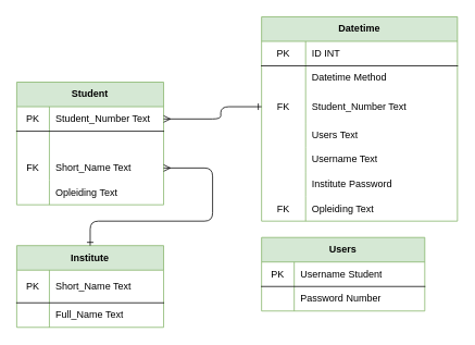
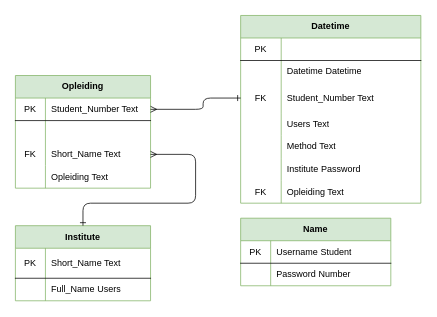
  <mxCell id="0" />
  <mxCell id="1" parent="0" />
- <mxCell id="2" value="Student" style="shape=table;html=1;whiteSpace=wrap;startSize=30;container=1;collapsible=0;childLayout=tableLayout;fixedRows=1;rowLines=0;fontStyle=1;align=center;fillColor=#d5e8d4;strokeColor=#82b366;" parent="1" vertex="1"><mxGeometry x="20" y="100" width="180" height="150" as="geometry" /></mxCell>
+ <mxCell id="2" value="Opleiding" style="shape=table;html=1;whiteSpace=wrap;startSize=30;container=1;collapsible=0;childLayout=tableLayout;fixedRows=1;rowLines=0;fontStyle=1;align=center;fillColor=#d5e8d4;strokeColor=#82b366;" parent="1" vertex="1"><mxGeometry x="20" y="100" width="180" height="150" as="geometry" /></mxCell>
  <mxCell id="3" value="" style="shape=partialRectangle;html=1;whiteSpace=wrap;collapsible=0;dropTarget=0;pointerEvents=0;fillColor=none;top=0;left=0;bottom=1;right=0;points=[[0,0.5],[1,0.5]];portConstraint=eastwest;" parent="2" vertex="1"><mxGeometry y="30" width="180" height="30" as="geometry" /></mxCell>
  <mxCell id="4" value="PK" style="shape=partialRectangle;html=1;whiteSpace=wrap;connectable=0;fillColor=none;top=0;left=0;bottom=0;right=0;overflow=hidden;" parent="3" vertex="1"><mxGeometry width="40" height="30" as="geometry" /></mxCell>
  <mxCell id="5" value="Student_Number Text" style="shape=partialRectangle;html=1;whiteSpace=wrap;connectable=0;fillColor=none;top=0;left=0;bottom=0;right=0;align=left;spacingLeft=6;overflow=hidden;" parent="3" vertex="1"><mxGeometry x="40" width="140" height="30" as="geometry" /></mxCell>
  <mxCell id="6" value="" style="shape=partialRectangle;html=1;whiteSpace=wrap;collapsible=0;dropTarget=0;pointerEvents=0;fillColor=none;top=0;left=0;bottom=0;right=0;points=[[0,0.5],[1,0.5]];portConstraint=eastwest;" parent="2" vertex="1"><mxGeometry y="60" width="180" height="30" as="geometry" /></mxCell>
  <mxCell id="7" value="" style="shape=partialRectangle;html=1;whiteSpace=wrap;connectable=0;fillColor=none;top=0;left=0;bottom=0;right=0;overflow=hidden;" parent="6" vertex="1"><mxGeometry width="40" height="30" as="geometry" /></mxCell>
  <mxCell id="8" value="" style="shape=partialRectangle;html=1;whiteSpace=wrap;collapsible=0;dropTarget=0;pointerEvents=0;fillColor=none;top=0;left=0;bottom=0;right=0;points=[[0,0.5],[1,0.5]];portConstraint=eastwest;" parent="2" vertex="1"><mxGeometry y="90" width="180" height="30" as="geometry" /></mxCell>
  <mxCell id="9" value="FK" style="shape=partialRectangle;html=1;whiteSpace=wrap;connectable=0;fillColor=none;top=0;left=0;bottom=0;right=0;overflow=hidden;" parent="8" vertex="1"><mxGeometry width="40" height="30" as="geometry" /></mxCell>
  <mxCell id="10" value="Short_Name Text" style="shape=partialRectangle;html=1;whiteSpace=wrap;connectable=0;fillColor=none;top=0;left=0;bottom=0;right=0;align=left;spacingLeft=6;overflow=hidden;" parent="8" vertex="1"><mxGeometry x="40" width="140" height="30" as="geometry" /></mxCell>
  <mxCell id="11" value="" style="shape=partialRectangle;html=1;whiteSpace=wrap;collapsible=0;dropTarget=0;pointerEvents=0;fillColor=none;top=0;left=0;bottom=0;right=0;points=[[0,0.5],[1,0.5]];portConstraint=eastwest;" vertex="1" parent="2"><mxGeometry y="120" width="180" height="30" as="geometry" /></mxCell>
  <mxCell id="12" value="" style="shape=partialRectangle;html=1;whiteSpace=wrap;connectable=0;fillColor=none;top=0;left=0;bottom=0;right=0;overflow=hidden;" vertex="1" parent="11"><mxGeometry width="40" height="30" as="geometry" /></mxCell>
  <mxCell id="13" value="Opleiding Text" style="shape=partialRectangle;html=1;whiteSpace=wrap;connectable=0;fillColor=none;top=0;left=0;bottom=0;right=0;align=left;spacingLeft=6;overflow=hidden;" vertex="1" parent="11"><mxGeometry x="40" width="140" height="30" as="geometry" /></mxCell>
  <mxCell id="14" value="Institute" style="shape=table;html=1;whiteSpace=wrap;startSize=30;container=1;collapsible=0;childLayout=tableLayout;fixedRows=1;rowLines=0;fontStyle=1;align=center;fillColor=#d5e8d4;strokeColor=#82b366;" parent="1" vertex="1"><mxGeometry x="20" y="300" width="180" height="100" as="geometry" /></mxCell>
  <mxCell id="15" value="" style="shape=partialRectangle;html=1;whiteSpace=wrap;collapsible=0;dropTarget=0;pointerEvents=0;fillColor=none;top=0;left=0;bottom=1;right=0;points=[[0,0.5],[1,0.5]];portConstraint=eastwest;" parent="14" vertex="1"><mxGeometry y="30" width="180" height="40" as="geometry" /></mxCell>
  <mxCell id="16" value="PK" style="shape=partialRectangle;html=1;whiteSpace=wrap;connectable=0;fillColor=none;top=0;left=0;bottom=0;right=0;overflow=hidden;" parent="15" vertex="1"><mxGeometry width="40" height="40" as="geometry" /></mxCell>
  <mxCell id="17" value="Short_Name Text" style="shape=partialRectangle;html=1;whiteSpace=wrap;connectable=0;fillColor=none;top=0;left=0;bottom=0;right=0;align=left;spacingLeft=6;overflow=hidden;" parent="15" vertex="1"><mxGeometry x="40" width="140" height="40" as="geometry" /></mxCell>
  <mxCell id="18" value="" style="shape=partialRectangle;html=1;whiteSpace=wrap;collapsible=0;dropTarget=0;pointerEvents=0;fillColor=none;top=0;left=0;bottom=0;right=0;points=[[0,0.5],[1,0.5]];portConstraint=eastwest;" parent="14" vertex="1"><mxGeometry y="70" width="180" height="30" as="geometry" /></mxCell>
  <mxCell id="19" value="" style="shape=partialRectangle;html=1;whiteSpace=wrap;connectable=0;fillColor=none;top=0;left=0;bottom=0;right=0;overflow=hidden;" parent="18" vertex="1"><mxGeometry width="40" height="30" as="geometry" /></mxCell>
- <mxCell id="20" value="Full_Name Text" style="shape=partialRectangle;html=1;whiteSpace=wrap;connectable=0;fillColor=none;top=0;left=0;bottom=0;right=0;align=left;spacingLeft=6;overflow=hidden;" parent="18" vertex="1"><mxGeometry x="40" width="140" height="30" as="geometry" /></mxCell>
+ <mxCell id="20" value="Full_Name Users" style="shape=partialRectangle;html=1;whiteSpace=wrap;connectable=0;fillColor=none;top=0;left=0;bottom=0;right=0;align=left;spacingLeft=6;overflow=hidden;" parent="18" vertex="1"><mxGeometry x="40" width="140" height="30" as="geometry" /></mxCell>
  <mxCell id="21" value="Datetime" style="shape=table;html=1;whiteSpace=wrap;startSize=30;container=1;collapsible=0;childLayout=tableLayout;fixedRows=1;rowLines=0;fontStyle=1;align=center;fillColor=#d5e8d4;strokeColor=#82b366;" parent="1" vertex="1"><mxGeometry x="320" y="20" width="240" height="250" as="geometry" /></mxCell>
  <mxCell id="22" value="" style="shape=partialRectangle;html=1;whiteSpace=wrap;collapsible=0;dropTarget=0;pointerEvents=0;fillColor=none;top=0;left=0;bottom=1;right=0;points=[[0,0.5],[1,0.5]];portConstraint=eastwest;" parent="21" vertex="1"><mxGeometry y="30" width="240" height="30" as="geometry" /></mxCell>
  <mxCell id="23" value="PK" style="shape=partialRectangle;html=1;whiteSpace=wrap;connectable=0;fillColor=none;top=0;left=0;bottom=0;right=0;overflow=hidden;" parent="22" vertex="1"><mxGeometry width="54" height="30" as="geometry" /></mxCell>
- <mxCell id="24" value="ID INT" style="shape=partialRectangle;html=1;whiteSpace=wrap;connectable=0;fillColor=none;top=0;left=0;bottom=0;right=0;align=left;spacingLeft=6;overflow=hidden;" parent="22" vertex="1"><mxGeometry x="54" width="186" height="30" as="geometry" /></mxCell>
  <mxCell id="25" value="" style="shape=partialRectangle;html=1;whiteSpace=wrap;collapsible=0;dropTarget=0;pointerEvents=0;fillColor=none;top=0;left=0;bottom=0;right=0;points=[[0,0.5],[1,0.5]];portConstraint=eastwest;" parent="21" vertex="1"><mxGeometry y="60" width="240" height="30" as="geometry" /></mxCell>
  <mxCell id="26" value="" style="shape=partialRectangle;html=1;whiteSpace=wrap;connectable=0;fillColor=none;top=0;left=0;bottom=0;right=0;overflow=hidden;" parent="25" vertex="1"><mxGeometry width="54" height="30" as="geometry" /></mxCell>
- <mxCell id="27" value="Datetime Method" style="shape=partialRectangle;html=1;whiteSpace=wrap;connectable=0;fillColor=none;top=0;left=0;bottom=0;right=0;align=left;spacingLeft=6;overflow=hidden;" parent="25" vertex="1"><mxGeometry x="54" width="186" height="30" as="geometry" /></mxCell>
+ <mxCell id="27" value="Datetime Datetime" style="shape=partialRectangle;html=1;whiteSpace=wrap;connectable=0;fillColor=none;top=0;left=0;bottom=0;right=0;align=left;spacingLeft=6;overflow=hidden;" parent="25" vertex="1"><mxGeometry x="54" width="186" height="30" as="geometry" /></mxCell>
  <mxCell id="28" value="" style="shape=partialRectangle;html=1;whiteSpace=wrap;collapsible=0;dropTarget=0;pointerEvents=0;fillColor=none;top=0;left=0;bottom=0;right=0;points=[[0,0.5],[1,0.5]];portConstraint=eastwest;" parent="21" vertex="1"><mxGeometry y="90" width="240" height="40" as="geometry" /></mxCell>
  <mxCell id="29" value="FK" style="shape=partialRectangle;html=1;whiteSpace=wrap;connectable=0;fillColor=none;top=0;left=0;bottom=0;right=0;overflow=hidden;" parent="28" vertex="1"><mxGeometry width="54" height="40" as="geometry" /></mxCell>
  <mxCell id="30" value="Student_Number Text" style="shape=partialRectangle;html=1;whiteSpace=wrap;connectable=0;fillColor=none;top=0;left=0;bottom=0;right=0;align=left;spacingLeft=6;overflow=hidden;" parent="28" vertex="1"><mxGeometry x="54" width="186" height="40" as="geometry" /></mxCell>
  <mxCell id="31" value="" style="shape=partialRectangle;html=1;whiteSpace=wrap;collapsible=0;dropTarget=0;pointerEvents=0;fillColor=none;top=0;left=0;bottom=0;right=0;points=[[0,0.5],[1,0.5]];portConstraint=eastwest;" parent="21" vertex="1"><mxGeometry y="130" width="240" height="30" as="geometry" /></mxCell>
  <mxCell id="32" value="" style="shape=partialRectangle;html=1;whiteSpace=wrap;connectable=0;fillColor=none;top=0;left=0;bottom=0;right=0;overflow=hidden;" parent="31" vertex="1"><mxGeometry width="54" height="30" as="geometry" /></mxCell>
  <mxCell id="33" value="Users Text" style="shape=partialRectangle;html=1;whiteSpace=wrap;connectable=0;fillColor=none;top=0;left=0;bottom=0;right=0;align=left;spacingLeft=6;overflow=hidden;" parent="31" vertex="1"><mxGeometry x="54" width="186" height="30" as="geometry" /></mxCell>
  <mxCell id="34" value="" style="shape=partialRectangle;html=1;whiteSpace=wrap;collapsible=0;dropTarget=0;pointerEvents=0;fillColor=none;top=0;left=0;bottom=0;right=0;points=[[0,0.5],[1,0.5]];portConstraint=eastwest;" parent="21" vertex="1"><mxGeometry y="160" width="240" height="30" as="geometry" /></mxCell>
  <mxCell id="35" value="" style="shape=partialRectangle;html=1;whiteSpace=wrap;connectable=0;fillColor=none;top=0;left=0;bottom=0;right=0;overflow=hidden;" parent="34" vertex="1"><mxGeometry width="54" height="30" as="geometry" /></mxCell>
- <mxCell id="36" value="Username Text" style="shape=partialRectangle;html=1;whiteSpace=wrap;connectable=0;fillColor=none;top=0;left=0;bottom=0;right=0;align=left;spacingLeft=6;overflow=hidden;" parent="34" vertex="1"><mxGeometry x="54" width="186" height="30" as="geometry" /></mxCell>
+ <mxCell id="36" value="Method Text" style="shape=partialRectangle;html=1;whiteSpace=wrap;connectable=0;fillColor=none;top=0;left=0;bottom=0;right=0;align=left;spacingLeft=6;overflow=hidden;" parent="34" vertex="1"><mxGeometry x="54" width="186" height="30" as="geometry" /></mxCell>
  <mxCell id="37" value="" style="shape=partialRectangle;html=1;whiteSpace=wrap;collapsible=0;dropTarget=0;pointerEvents=0;fillColor=none;top=0;left=0;bottom=0;right=0;points=[[0,0.5],[1,0.5]];portConstraint=eastwest;" parent="21" vertex="1"><mxGeometry y="190" width="240" height="30" as="geometry" /></mxCell>
  <mxCell id="38" value="" style="shape=partialRectangle;html=1;whiteSpace=wrap;connectable=0;fillColor=none;top=0;left=0;bottom=0;right=0;overflow=hidden;" parent="37" vertex="1"><mxGeometry width="54" height="30" as="geometry" /></mxCell>
  <mxCell id="39" value="Institute Password" style="shape=partialRectangle;html=1;whiteSpace=wrap;connectable=0;fillColor=none;top=0;left=0;bottom=0;right=0;align=left;spacingLeft=6;overflow=hidden;" parent="37" vertex="1"><mxGeometry x="54" width="186" height="30" as="geometry" /></mxCell>
  <mxCell id="40" value="" style="shape=partialRectangle;html=1;whiteSpace=wrap;collapsible=0;dropTarget=0;pointerEvents=0;fillColor=none;top=0;left=0;bottom=0;right=0;points=[[0,0.5],[1,0.5]];portConstraint=eastwest;" vertex="1" parent="21"><mxGeometry y="220" width="240" height="30" as="geometry" /></mxCell>
  <mxCell id="41" value="FK" style="shape=partialRectangle;html=1;whiteSpace=wrap;connectable=0;fillColor=none;top=0;left=0;bottom=0;right=0;overflow=hidden;" vertex="1" parent="40"><mxGeometry width="54" height="30" as="geometry" /></mxCell>
  <mxCell id="42" value="Opleiding Text" style="shape=partialRectangle;html=1;whiteSpace=wrap;connectable=0;fillColor=none;top=0;left=0;bottom=0;right=0;align=left;spacingLeft=6;overflow=hidden;" vertex="1" parent="40"><mxGeometry x="54" width="186" height="30" as="geometry" /></mxCell>
  <mxCell id="43" value="" style="endArrow=ERone;html=1;exitX=1;exitY=0.5;exitDx=0;exitDy=0;entryX=0.5;entryY=0;entryDx=0;entryDy=0;startArrow=ERmany;startFill=0;endFill=0;" parent="1" source="8" target="14" edge="1"><mxGeometry width="50" height="50" relative="1" as="geometry"><mxPoint x="90" y="110" as="sourcePoint" /><mxPoint x="140" y="60" as="targetPoint" /><Array as="points"><mxPoint x="260" y="205" /><mxPoint x="260" y="270" /><mxPoint x="110" y="270" /></Array></mxGeometry></mxCell>
  <mxCell id="44" value="" style="endArrow=ERmany;html=1;entryX=1;entryY=0.5;entryDx=0;entryDy=0;startArrow=ERone;startFill=0;endFill=0;exitX=0;exitY=0.5;exitDx=0;exitDy=0;" parent="1" source="28" target="3" edge="1"><mxGeometry width="50" height="50" relative="1" as="geometry"><mxPoint x="230" y="140" as="sourcePoint" /><mxPoint x="280" y="260" as="targetPoint" /><Array as="points"><mxPoint x="270" y="130" /><mxPoint x="270" y="145" /></Array></mxGeometry></mxCell>
- <mxCell id="45" value="Users" style="shape=table;html=1;whiteSpace=wrap;startSize=30;container=1;collapsible=0;childLayout=tableLayout;fixedRows=1;rowLines=0;fontStyle=1;align=center;fillColor=#d5e8d4;strokeColor=#82b366;" parent="1" vertex="1"><mxGeometry x="320" y="290" width="200" height="90" as="geometry" /></mxCell>
+ <mxCell id="45" value="Name" style="shape=table;html=1;whiteSpace=wrap;startSize=30;container=1;collapsible=0;childLayout=tableLayout;fixedRows=1;rowLines=0;fontStyle=1;align=center;fillColor=#d5e8d4;strokeColor=#82b366;" parent="1" vertex="1"><mxGeometry x="320" y="290" width="200" height="90" as="geometry" /></mxCell>
  <mxCell id="46" value="" style="shape=partialRectangle;html=1;whiteSpace=wrap;collapsible=0;dropTarget=0;pointerEvents=0;fillColor=none;top=0;left=0;bottom=1;right=0;points=[[0,0.5],[1,0.5]];portConstraint=eastwest;" parent="45" vertex="1"><mxGeometry y="30" width="200" height="30" as="geometry" /></mxCell>
  <mxCell id="47" value="PK" style="shape=partialRectangle;html=1;whiteSpace=wrap;connectable=0;fillColor=none;top=0;left=0;bottom=0;right=0;overflow=hidden;" parent="46" vertex="1"><mxGeometry width="40" height="30" as="geometry" /></mxCell>
  <mxCell id="48" value="Username Student" style="shape=partialRectangle;html=1;whiteSpace=wrap;connectable=0;fillColor=none;top=0;left=0;bottom=0;right=0;align=left;spacingLeft=6;overflow=hidden;" parent="46" vertex="1"><mxGeometry x="40" width="160" height="30" as="geometry" /></mxCell>
  <mxCell id="49" value="" style="shape=partialRectangle;html=1;whiteSpace=wrap;collapsible=0;dropTarget=0;pointerEvents=0;fillColor=none;top=0;left=0;bottom=0;right=0;points=[[0,0.5],[1,0.5]];portConstraint=eastwest;" parent="45" vertex="1"><mxGeometry y="60" width="200" height="30" as="geometry" /></mxCell>
  <mxCell id="50" value="" style="shape=partialRectangle;html=1;whiteSpace=wrap;connectable=0;fillColor=none;top=0;left=0;bottom=0;right=0;overflow=hidden;" parent="49" vertex="1"><mxGeometry width="40" height="30" as="geometry" /></mxCell>
  <mxCell id="51" value="Password Number" style="shape=partialRectangle;html=1;whiteSpace=wrap;connectable=0;fillColor=none;top=0;left=0;bottom=0;right=0;align=left;spacingLeft=6;overflow=hidden;" parent="49" vertex="1"><mxGeometry x="40" width="160" height="30" as="geometry" /></mxCell>
